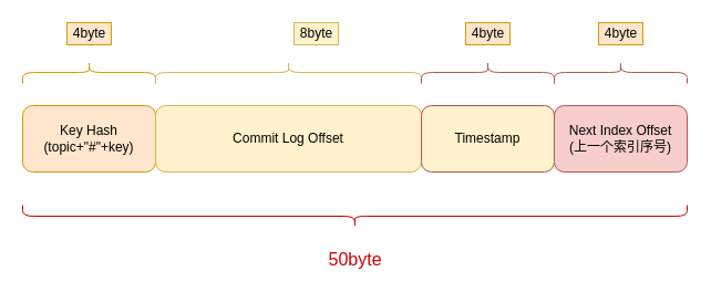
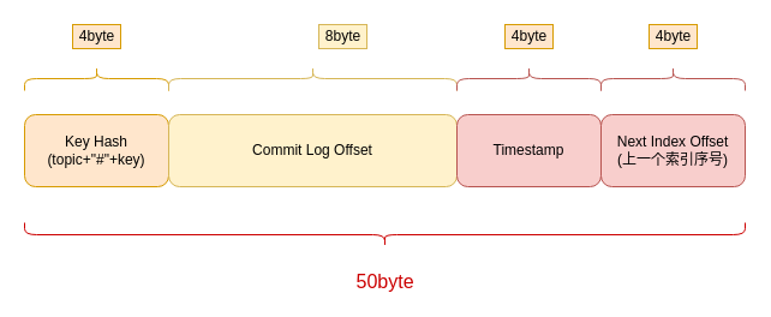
  <mxCell id="0" />
  <mxCell id="1" parent="0" />
  <mxCell id="2" value="Key Hash&lt;br&gt;(topic+&quot;#&quot;+key)" style="rounded=1;whiteSpace=wrap;html=1;fillColor=#ffe6cc;strokeColor=#d79b00;" parent="1" vertex="1"><mxGeometry x="20" y="95" width="120" height="60" as="geometry" /></mxCell>
  <mxCell id="3" value="Commit Log Offset" style="rounded=1;whiteSpace=wrap;html=1;fillColor=#fff2cc;strokeColor=#d6b656;" parent="1" vertex="1"><mxGeometry x="140" y="95" width="240" height="60" as="geometry" /></mxCell>
- <mxCell id="4" value="Timestamp" style="rounded=1;whiteSpace=wrap;html=1;fillColor=#fff2cc;strokeColor=#b85450;" parent="1" vertex="1"><mxGeometry x="380" y="95" width="120" height="60" as="geometry" /></mxCell>
+ <mxCell id="4" value="Timestamp" style="rounded=1;whiteSpace=wrap;html=1;fillColor=#f8cecc;strokeColor=#b85450;" parent="1" vertex="1"><mxGeometry x="380" y="95" width="120" height="60" as="geometry" /></mxCell>
  <mxCell id="5" value="" style="shape=curlyBracket;whiteSpace=wrap;html=1;rounded=1;direction=south;fillColor=#ffe6cc;strokeColor=#d79b00;" parent="1" vertex="1"><mxGeometry x="20" y="55" width="120" height="20" as="geometry" /></mxCell>
  <mxCell id="6" value="" style="shape=curlyBracket;whiteSpace=wrap;html=1;rounded=1;direction=south;fillColor=#fff2cc;strokeColor=#d6b656;" parent="1" vertex="1"><mxGeometry x="140" y="55" width="240" height="20" as="geometry" /></mxCell>
  <mxCell id="7" value="" style="shape=curlyBracket;whiteSpace=wrap;html=1;rounded=1;direction=south;fillColor=#f8cecc;strokeColor=#b85450;" parent="1" vertex="1"><mxGeometry x="380" y="55" width="120" height="20" as="geometry" /></mxCell>
  <mxCell id="8" value="4byte&lt;br&gt;" style="text;html=1;resizable=0;points=[];autosize=1;align=center;verticalAlign=top;spacingTop=-4;fillColor=#ffe6cc;strokeColor=#d79b00;" parent="1" vertex="1"><mxGeometry x="60" y="20" width="40" height="20" as="geometry" /></mxCell>
  <mxCell id="9" value="8byte&lt;br&gt;" style="text;html=1;resizable=0;points=[];autosize=1;align=center;verticalAlign=top;spacingTop=-4;fillColor=#fff2cc;strokeColor=#d6b656;" parent="1" vertex="1"><mxGeometry x="265" y="20" width="40" height="20" as="geometry" /></mxCell>
  <mxCell id="10" value="" style="shape=curlyBracket;whiteSpace=wrap;html=1;rounded=1;direction=north;fillColor=#fff2cc;strokeColor=#CC0000;" parent="1" vertex="1"><mxGeometry x="20" y="185" width="600" height="20" as="geometry" /></mxCell>
  <mxCell id="11" value="&lt;span style=&quot;font-size: 16px ; white-space: normal ; background-color: rgb(255 , 255 , 255)&quot;&gt;50byte&lt;/span&gt;" style="text;html=1;resizable=0;points=[];autosize=1;align=center;verticalAlign=top;spacingTop=-4;fontColor=#CC0000;" parent="1" vertex="1"><mxGeometry x="290" y="222" width="60" height="20" as="geometry" /></mxCell>
  <mxCell id="12" value="Next Index Offset&lt;br&gt;(上一个索引序号)" style="rounded=1;whiteSpace=wrap;html=1;fillColor=#f8cecc;strokeColor=#b85450;" vertex="1" parent="1"><mxGeometry x="500" y="95" width="120" height="60" as="geometry" /></mxCell>
  <mxCell id="13" value="" style="shape=curlyBracket;whiteSpace=wrap;html=1;rounded=1;direction=south;fillColor=#f8cecc;strokeColor=#b85450;" vertex="1" parent="1"><mxGeometry x="500" y="55" width="120" height="20" as="geometry" /></mxCell>
  <mxCell id="14" value="4byte&lt;br&gt;" style="text;html=1;resizable=0;points=[];autosize=1;align=center;verticalAlign=top;spacingTop=-4;fillColor=#ffe6cc;strokeColor=#d79b00;" vertex="1" parent="1"><mxGeometry x="540" y="20" width="40" height="20" as="geometry" /></mxCell>
  <mxCell id="15" value="4byte&lt;br&gt;" style="text;html=1;resizable=0;points=[];autosize=1;align=center;verticalAlign=top;spacingTop=-4;fillColor=#ffe6cc;strokeColor=#d79b00;" vertex="1" parent="1"><mxGeometry x="420" y="20" width="40" height="20" as="geometry" /></mxCell>
